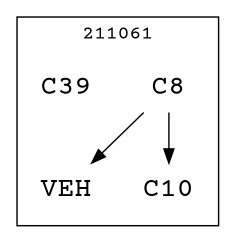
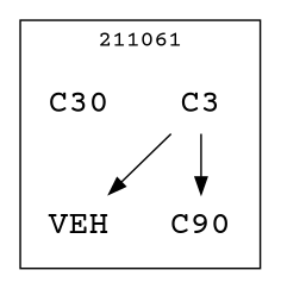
  strict digraph {
    fontname="Courier Prime"
    node [fontname="Courier Prime" fontsize=20 shape=plaintext]
    edge [fontname="Courier Prime" style=solid]
    n1 [label=VEH]
-   n2 [label=C8]
-   n3 [label=C10]
-   n4 [label=C39]
+   n2 [label=C3]
+   n3 [label=C90]
+   n4 [label=C30]
    subgraph cluster_1 {
      label=211061
      labeldoc=t
      n1
      n2
      n3
      n4
    }
    n2 -> n1
    n2 -> n3
  }
